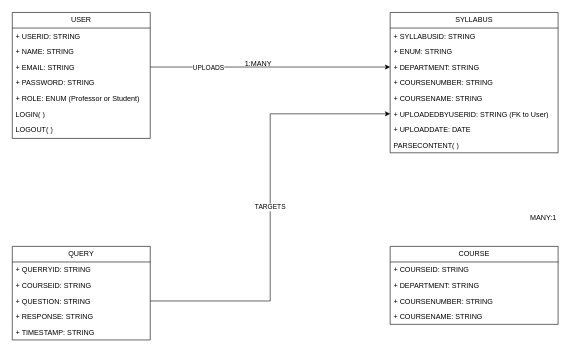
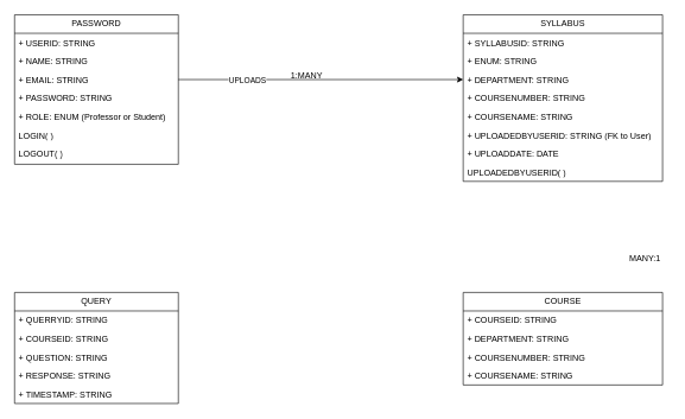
  <mxCell id="0" />
  <mxCell id="1" parent="0" />
- <mxCell id="2" value="USER" style="swimlane;fontStyle=0;childLayout=stackLayout;horizontal=1;startSize=26;fillColor=none;horizontalStack=0;resizeParent=1;resizeParentMax=0;resizeLast=0;collapsible=1;marginBottom=0;whiteSpace=wrap;html=1;" vertex="1" parent="1"><mxGeometry x="20" y="20" width="230" height="210" as="geometry" /></mxCell>
+ <mxCell id="2" value="PASSWORD" style="swimlane;fontStyle=0;childLayout=stackLayout;horizontal=1;startSize=26;fillColor=none;horizontalStack=0;resizeParent=1;resizeParentMax=0;resizeLast=0;collapsible=1;marginBottom=0;whiteSpace=wrap;html=1;" vertex="1" parent="1"><mxGeometry x="20" y="20" width="230" height="210" as="geometry" /></mxCell>
  <mxCell id="3" value="+ USERID: STRING" style="text;strokeColor=none;fillColor=none;align=left;verticalAlign=top;spacingLeft=4;spacingRight=4;overflow=hidden;rotatable=0;points=[[0,0.5],[1,0.5]];portConstraint=eastwest;whiteSpace=wrap;html=1;" vertex="1" parent="2"><mxGeometry y="26" width="230" height="26" as="geometry" /></mxCell>
  <mxCell id="4" value="+ NAME: STRING" style="text;strokeColor=none;fillColor=none;align=left;verticalAlign=top;spacingLeft=4;spacingRight=4;overflow=hidden;rotatable=0;points=[[0,0.5],[1,0.5]];portConstraint=eastwest;whiteSpace=wrap;html=1;" vertex="1" parent="2"><mxGeometry y="52" width="230" height="26" as="geometry" /></mxCell>
  <mxCell id="5" value="+ EMAIL: STRING" style="text;strokeColor=none;fillColor=none;align=left;verticalAlign=top;spacingLeft=4;spacingRight=4;overflow=hidden;rotatable=0;points=[[0,0.5],[1,0.5]];portConstraint=eastwest;whiteSpace=wrap;html=1;" vertex="1" parent="2"><mxGeometry y="78" width="230" height="26" as="geometry" /></mxCell>
  <mxCell id="6" value="+ PASSWORD: STRING" style="text;strokeColor=none;fillColor=none;align=left;verticalAlign=top;spacingLeft=4;spacingRight=4;overflow=hidden;rotatable=0;points=[[0,0.5],[1,0.5]];portConstraint=eastwest;whiteSpace=wrap;html=1;" vertex="1" parent="2"><mxGeometry y="104" width="230" height="26" as="geometry" /></mxCell>
  <mxCell id="7" value="+ ROLE: ENUM (Professor or Student)" style="text;strokeColor=none;fillColor=none;align=left;verticalAlign=top;spacingLeft=4;spacingRight=4;overflow=hidden;rotatable=0;points=[[0,0.5],[1,0.5]];portConstraint=eastwest;whiteSpace=wrap;html=1;" vertex="1" parent="2"><mxGeometry y="130" width="230" height="26" as="geometry" /></mxCell>
  <mxCell id="8" value="LOGIN( )" style="text;strokeColor=none;fillColor=none;align=left;verticalAlign=top;spacingLeft=4;spacingRight=4;overflow=hidden;rotatable=0;points=[[0,0.5],[1,0.5]];portConstraint=eastwest;whiteSpace=wrap;html=1;" vertex="1" parent="2"><mxGeometry y="156" width="230" height="26" as="geometry" /></mxCell>
  <mxCell id="9" value="LOGOUT( )" style="text;strokeColor=none;fillColor=none;align=left;verticalAlign=top;spacingLeft=4;spacingRight=4;overflow=hidden;rotatable=0;points=[[0,0.5],[1,0.5]];portConstraint=eastwest;whiteSpace=wrap;html=1;" vertex="1" parent="2"><mxGeometry y="182" width="230" height="28" as="geometry" /></mxCell>
  <mxCell id="10" value="SYLLABUS" style="swimlane;fontStyle=0;childLayout=stackLayout;horizontal=1;startSize=26;fillColor=none;horizontalStack=0;resizeParent=1;resizeParentMax=0;resizeLast=0;collapsible=1;marginBottom=0;whiteSpace=wrap;html=1;" vertex="1" parent="1"><mxGeometry x="650" y="20" width="280" height="234" as="geometry" /></mxCell>
  <mxCell id="11" value="+ SYLLABUSID: STRING" style="text;strokeColor=none;fillColor=none;align=left;verticalAlign=top;spacingLeft=4;spacingRight=4;overflow=hidden;rotatable=0;points=[[0,0.5],[1,0.5]];portConstraint=eastwest;whiteSpace=wrap;html=1;" vertex="1" parent="10"><mxGeometry y="26" width="280" height="26" as="geometry" /></mxCell>
  <mxCell id="12" value="+ ENUM: STRING" style="text;strokeColor=none;fillColor=none;align=left;verticalAlign=top;spacingLeft=4;spacingRight=4;overflow=hidden;rotatable=0;points=[[0,0.5],[1,0.5]];portConstraint=eastwest;whiteSpace=wrap;html=1;" vertex="1" parent="10"><mxGeometry y="52" width="280" height="26" as="geometry" /></mxCell>
  <mxCell id="13" value="+ DEPARTMENT: STRING" style="text;strokeColor=none;fillColor=none;align=left;verticalAlign=top;spacingLeft=4;spacingRight=4;overflow=hidden;rotatable=0;points=[[0,0.5],[1,0.5]];portConstraint=eastwest;whiteSpace=wrap;html=1;" vertex="1" parent="10"><mxGeometry y="78" width="280" height="26" as="geometry" /></mxCell>
  <mxCell id="14" value="+ COURSENUMBER: STRING" style="text;strokeColor=none;fillColor=none;align=left;verticalAlign=top;spacingLeft=4;spacingRight=4;overflow=hidden;rotatable=0;points=[[0,0.5],[1,0.5]];portConstraint=eastwest;whiteSpace=wrap;html=1;" vertex="1" parent="10"><mxGeometry y="104" width="280" height="26" as="geometry" /></mxCell>
  <mxCell id="15" value="+ COURSENAME: STRING" style="text;strokeColor=none;fillColor=none;align=left;verticalAlign=top;spacingLeft=4;spacingRight=4;overflow=hidden;rotatable=0;points=[[0,0.5],[1,0.5]];portConstraint=eastwest;whiteSpace=wrap;html=1;" vertex="1" parent="10"><mxGeometry y="130" width="280" height="26" as="geometry" /></mxCell>
  <mxCell id="16" value="+ UPLOADEDBYUSERID: STRING (FK to User)" style="text;strokeColor=none;fillColor=none;align=left;verticalAlign=top;spacingLeft=4;spacingRight=4;overflow=hidden;rotatable=0;points=[[0,0.5],[1,0.5]];portConstraint=eastwest;whiteSpace=wrap;html=1;" vertex="1" parent="10"><mxGeometry y="156" width="280" height="26" as="geometry" /></mxCell>
  <mxCell id="17" value="+ UPLOADDATE: DATE" style="text;strokeColor=none;fillColor=none;align=left;verticalAlign=top;spacingLeft=4;spacingRight=4;overflow=hidden;rotatable=0;points=[[0,0.5],[1,0.5]];portConstraint=eastwest;whiteSpace=wrap;html=1;" vertex="1" parent="10"><mxGeometry y="182" width="280" height="26" as="geometry" /></mxCell>
- <mxCell id="18" value="PARSECONTENT( )" style="text;strokeColor=none;fillColor=none;align=left;verticalAlign=top;spacingLeft=4;spacingRight=4;overflow=hidden;rotatable=0;points=[[0,0.5],[1,0.5]];portConstraint=eastwest;whiteSpace=wrap;html=1;" vertex="1" parent="10"><mxGeometry y="208" width="280" height="26" as="geometry" /></mxCell>
+ <mxCell id="18" value="UPLOADEDBYUSERID( )" style="text;strokeColor=none;fillColor=none;align=left;verticalAlign=top;spacingLeft=4;spacingRight=4;overflow=hidden;rotatable=0;points=[[0,0.5],[1,0.5]];portConstraint=eastwest;whiteSpace=wrap;html=1;" vertex="1" parent="10"><mxGeometry y="208" width="280" height="26" as="geometry" /></mxCell>
  <mxCell id="19" value="QUERY" style="swimlane;fontStyle=0;childLayout=stackLayout;horizontal=1;startSize=26;fillColor=none;horizontalStack=0;resizeParent=1;resizeParentMax=0;resizeLast=0;collapsible=1;marginBottom=0;whiteSpace=wrap;html=1;" vertex="1" parent="1"><mxGeometry x="20" y="410" width="230" height="156" as="geometry" /></mxCell>
  <mxCell id="20" value="+ QUERRYID: STRING" style="text;strokeColor=none;fillColor=none;align=left;verticalAlign=top;spacingLeft=4;spacingRight=4;overflow=hidden;rotatable=0;points=[[0,0.5],[1,0.5]];portConstraint=eastwest;whiteSpace=wrap;html=1;" vertex="1" parent="19"><mxGeometry y="26" width="230" height="26" as="geometry" /></mxCell>
  <mxCell id="21" value="+ COURSEID: STRING" style="text;strokeColor=none;fillColor=none;align=left;verticalAlign=top;spacingLeft=4;spacingRight=4;overflow=hidden;rotatable=0;points=[[0,0.5],[1,0.5]];portConstraint=eastwest;whiteSpace=wrap;html=1;" vertex="1" parent="19"><mxGeometry y="52" width="230" height="26" as="geometry" /></mxCell>
  <mxCell id="22" value="+ QUESTION: STRING" style="text;strokeColor=none;fillColor=none;align=left;verticalAlign=top;spacingLeft=4;spacingRight=4;overflow=hidden;rotatable=0;points=[[0,0.5],[1,0.5]];portConstraint=eastwest;whiteSpace=wrap;html=1;" vertex="1" parent="19"><mxGeometry y="78" width="230" height="26" as="geometry" /></mxCell>
  <mxCell id="23" value="+ RESPONSE: STRING" style="text;strokeColor=none;fillColor=none;align=left;verticalAlign=top;spacingLeft=4;spacingRight=4;overflow=hidden;rotatable=0;points=[[0,0.5],[1,0.5]];portConstraint=eastwest;whiteSpace=wrap;html=1;" vertex="1" parent="19"><mxGeometry y="104" width="230" height="26" as="geometry" /></mxCell>
  <mxCell id="24" value="+ TIMESTAMP: STRING" style="text;strokeColor=none;fillColor=none;align=left;verticalAlign=top;spacingLeft=4;spacingRight=4;overflow=hidden;rotatable=0;points=[[0,0.5],[1,0.5]];portConstraint=eastwest;whiteSpace=wrap;html=1;" vertex="1" parent="19"><mxGeometry y="130" width="230" height="26" as="geometry" /></mxCell>
  <mxCell id="25" value="COURSE" style="swimlane;fontStyle=0;childLayout=stackLayout;horizontal=1;startSize=26;fillColor=none;horizontalStack=0;resizeParent=1;resizeParentMax=0;resizeLast=0;collapsible=1;marginBottom=0;whiteSpace=wrap;html=1;" vertex="1" parent="1"><mxGeometry x="650" y="410" width="280" height="130" as="geometry" /></mxCell>
  <mxCell id="26" value="+ COURSEID: STRING" style="text;strokeColor=none;fillColor=none;align=left;verticalAlign=top;spacingLeft=4;spacingRight=4;overflow=hidden;rotatable=0;points=[[0,0.5],[1,0.5]];portConstraint=eastwest;whiteSpace=wrap;html=1;" vertex="1" parent="25"><mxGeometry y="26" width="280" height="26" as="geometry" /></mxCell>
  <mxCell id="27" value="+ DEPARTMENT: STRING" style="text;strokeColor=none;fillColor=none;align=left;verticalAlign=top;spacingLeft=4;spacingRight=4;overflow=hidden;rotatable=0;points=[[0,0.5],[1,0.5]];portConstraint=eastwest;whiteSpace=wrap;html=1;" vertex="1" parent="25"><mxGeometry y="52" width="280" height="26" as="geometry" /></mxCell>
  <mxCell id="28" value="+ COURSENUMBER: STRING" style="text;strokeColor=none;fillColor=none;align=left;verticalAlign=top;spacingLeft=4;spacingRight=4;overflow=hidden;rotatable=0;points=[[0,0.5],[1,0.5]];portConstraint=eastwest;whiteSpace=wrap;html=1;" vertex="1" parent="25"><mxGeometry y="78" width="280" height="26" as="geometry" /></mxCell>
  <mxCell id="29" value="+ COURSENAME: STRING" style="text;strokeColor=none;fillColor=none;align=left;verticalAlign=top;spacingLeft=4;spacingRight=4;overflow=hidden;rotatable=0;points=[[0,0.5],[1,0.5]];portConstraint=eastwest;whiteSpace=wrap;html=1;" vertex="1" parent="25"><mxGeometry y="104" width="280" height="26" as="geometry" /></mxCell>
  <mxCell id="30" style="edgeStyle=orthogonalEdgeStyle;rounded=0;orthogonalLoop=1;jettySize=auto;html=1;entryX=0;entryY=0.5;entryDx=0;entryDy=0;" edge="1" parent="1" source="5" target="13"><mxGeometry relative="1" as="geometry" /></mxCell>
  <mxCell id="31" value="UPLOADS" style="edgeLabel;html=1;align=center;verticalAlign=middle;resizable=0;points=[];" vertex="1" connectable="0" parent="30"><mxGeometry x="-0.519" y="-1" relative="1" as="geometry"><mxPoint as="offset" /></mxGeometry></mxCell>
  <mxCell id="32" value="1:MANY" style="text;html=1;align=center;verticalAlign=middle;resizable=0;points=[];autosize=1;strokeColor=none;fillColor=none;" vertex="1" parent="1"><mxGeometry x="395" y="90" width="70" height="30" as="geometry" /></mxCell>
  <mxCell id="33" value="MANY:1" style="text;html=1;align=center;verticalAlign=middle;resizable=0;points=[];autosize=1;strokeColor=none;fillColor=none;" vertex="1" parent="1"><mxGeometry x="870" y="348" width="70" height="30" as="geometry" /></mxCell>
- <mxCell id="34" value="TARGETS" style="edgeStyle=orthogonalEdgeStyle;rounded=0;orthogonalLoop=1;jettySize=auto;html=1;" edge="1" parent="1" source="22" target="16"><mxGeometry relative="1" as="geometry" /></mxCell>
